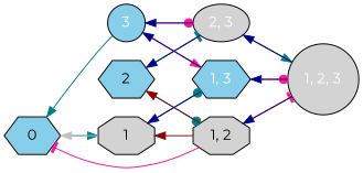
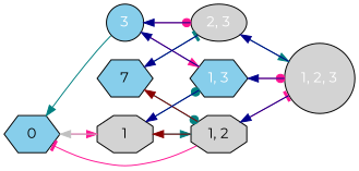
  digraph {
    concentrate=true
    fontname=Montserrat
    rankdir=LR
    node [fillcolor=skyblue fontname=Montserrat shape=hexagon style=filled]
    edge [color=teal fontname=Montserrat]
    0
    1 [fillcolor=lightgrey shape=octagon]
-   2
+   2 [label=7]
    3 [fontcolor=white shape=circle]
    n5 [fillcolor=lightgrey label="1, 2" shape=octagon]
    n6 [fontcolor=white label="1, 3"]
    n7 [fillcolor=lightgrey fontcolor=white label="2, 3" shape=ellipse]
    n8 [fillcolor=lightgrey fontcolor=white label="1, 2, 3" shape=circle]
    subgraph sub_1 {
      rank=same
      0
    }
    subgraph sub_2 {
      rank=same
      1
      2
      3
    }
    subgraph sub_3 {
      rank=same
      n5
      n6
      n7
    }
    subgraph sub_4 {
      rank=same
      n8
    }
-   0 -> 1 [arrowhead=normal]
+   0 -> 1 [arrowhead=normal color=deeppink]
    1 -> 0 [color=gray]
+   1 -> n5 [arrowhead=normal]
    1 -> n6 [arrowhead=dot]
    2 -> n5 [arrowhead=dot]
    2 -> n7 [arrowhead=tee]
    3 -> 0 [arrowhead=normal]
    3 -> n6 [arrowhead=normal color=deeppink]
    3 -> n7 [arrowhead=dot color=deeppink]
    n5 -> 0 [arrowhead=tee color=deeppink]
    n5 -> 1 [color=red4]
    n5 -> 2 [color=red4]
    n5 -> n8 [arrowhead=tee color=deeppink]
    n6 -> 1 [color=blue4]
    n6 -> 3 [color=blue4]
    n6 -> n8 [arrowhead=dot color=deeppink]
    n7 -> 2 [color=blue4]
    n7 -> 3 [color=blue4]
    n7 -> n8 [arrowhead=normal]
    n8 -> n5 [color=blue4]
    n8 -> n6 [color=blue4]
    n8 -> n7 [color=blue4]
  }
